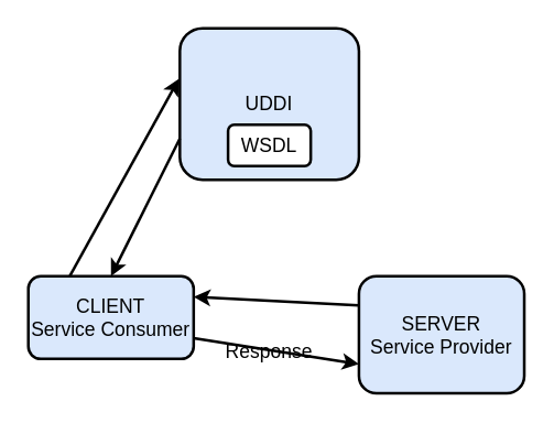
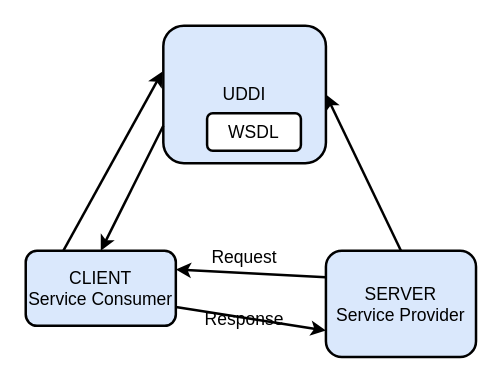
  <mxCell id="0" />
  <mxCell id="1" parent="0" />
  <mxCell id="2" value="&lt;font style=&quot;font-size: 14px;&quot;&gt;CLIENT&lt;br&gt;Service Consumer&lt;/font&gt;" style="rounded=1;whiteSpace=wrap;html=1;strokeWidth=2;fillColor=#dae8fc;strokeColor=#000000;" vertex="1" parent="1"><mxGeometry x="20" y="200" width="120" height="60" as="geometry" /></mxCell>
  <mxCell id="3" value="&lt;font style=&quot;font-size: 14px;&quot;&gt;SERVER&lt;br&gt;Service Provider&lt;/font&gt;" style="rounded=1;whiteSpace=wrap;html=1;strokeWidth=2;fillColor=#dae8fc;strokeColor=#000000;" vertex="1" parent="1"><mxGeometry x="260" y="200" width="120" height="85" as="geometry" /></mxCell>
  <mxCell id="4" value="&lt;span style=&quot;font-size: 14px;&quot;&gt;UDDI&lt;/span&gt;" style="rounded=1;whiteSpace=wrap;html=1;strokeWidth=2;fillColor=#dae8fc;strokeColor=#000000;" vertex="1" parent="1"><mxGeometry x="130" y="20" width="130" height="110" as="geometry" /></mxCell>
- <mxCell id="5" value="&lt;font style=&quot;font-size: 14px;&quot;&gt;WSDL&lt;/font&gt;" style="rounded=1;whiteSpace=wrap;html=1;strokeWidth=2;" vertex="1" parent="1"><mxGeometry x="165" y="90" width="60" height="30" as="geometry" /></mxCell>
+ <mxCell id="5" value="&lt;font style=&quot;font-size: 14px;&quot;&gt;WSDL&lt;/font&gt;" style="rounded=1;whiteSpace=wrap;html=1;strokeWidth=2;" vertex="1" parent="1"><mxGeometry x="165" y="90" width="75" height="30" as="geometry" /></mxCell>
  <mxCell id="6" value="" style="endArrow=classic;html=1;rounded=0;entryX=1;entryY=0.25;entryDx=0;entryDy=0;exitX=0;exitY=0.25;exitDx=0;exitDy=0;strokeWidth=2;" edge="1" parent="1" source="3" target="2"><mxGeometry width="50" height="50" relative="1" as="geometry"><mxPoint x="0" y="140" as="sourcePoint" /><mxPoint x="50" y="90" as="targetPoint" /></mxGeometry></mxCell>
  <mxCell id="7" value="" style="endArrow=classic;html=1;rounded=0;entryX=0;entryY=0.75;entryDx=0;entryDy=0;exitX=1;exitY=0.75;exitDx=0;exitDy=0;strokeWidth=2;" edge="1" parent="1" source="2" target="3"><mxGeometry width="50" height="50" relative="1" as="geometry"><mxPoint x="270" y="225" as="sourcePoint" /><mxPoint x="140" y="225" as="targetPoint" /></mxGeometry></mxCell>
+ <mxCell id="8" value="" style="endArrow=classic;html=1;rounded=0;entryX=1;entryY=0.5;entryDx=0;entryDy=0;exitX=0.5;exitY=0;exitDx=0;exitDy=0;strokeWidth=2;" edge="1" parent="1" source="3" target="4"><mxGeometry width="50" height="50" relative="1" as="geometry"><mxPoint x="400" y="100" as="sourcePoint" /><mxPoint x="270" y="100" as="targetPoint" /></mxGeometry></mxCell>
  <mxCell id="9" value="" style="endArrow=classic;html=1;rounded=0;strokeWidth=2;entryX=-0.005;entryY=0.333;entryDx=0;entryDy=0;entryPerimeter=0;exitX=0.25;exitY=0;exitDx=0;exitDy=0;" edge="1" parent="1" source="2" target="4"><mxGeometry width="50" height="50" relative="1" as="geometry"><mxPoint x="0" y="140" as="sourcePoint" /><mxPoint x="50" y="90" as="targetPoint" /></mxGeometry></mxCell>
  <mxCell id="10" value="" style="endArrow=classic;html=1;rounded=0;strokeWidth=2;entryX=0.5;entryY=0;entryDx=0;entryDy=0;" edge="1" parent="1" target="2"><mxGeometry width="50" height="50" relative="1" as="geometry"><mxPoint x="130" y="100" as="sourcePoint" /><mxPoint x="139" y="67" as="targetPoint" /></mxGeometry></mxCell>
+ <mxCell id="11" value="&lt;font style=&quot;font-size: 14px;&quot;&gt;Request&lt;/font&gt;" style="text;html=1;strokeColor=none;fillColor=none;align=center;verticalAlign=middle;whiteSpace=wrap;rounded=0;" vertex="1" parent="1"><mxGeometry x="155" y="190" width="80" height="30" as="geometry" /></mxCell>
  <mxCell id="12" value="&lt;font style=&quot;font-size: 14px;&quot;&gt;Response&lt;/font&gt;" style="text;html=1;strokeColor=none;fillColor=none;align=center;verticalAlign=middle;whiteSpace=wrap;rounded=0;" vertex="1" parent="1"><mxGeometry x="155" y="240" width="80" height="30" as="geometry" /></mxCell>
